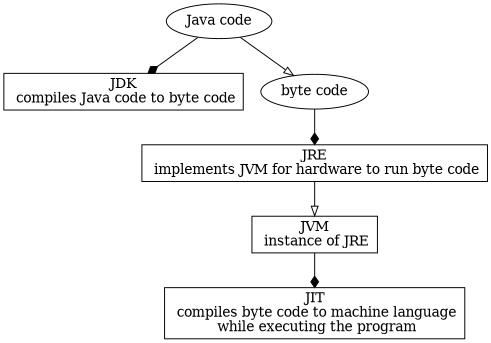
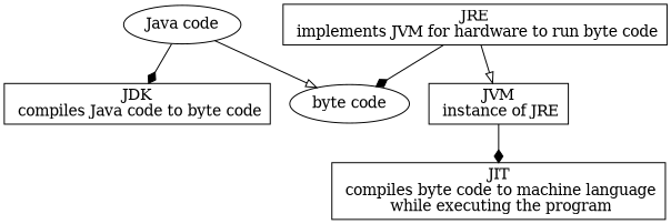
  digraph {
    node [shape=box]
    edge [arrowhead=diamond]
    n1 [label="Java code" shape=""]
    n2 [label="JDK\n compiles Java code to byte code"]
    n3 [label="byte code" shape=""]
    n4 [label="JRE\n implements JVM for hardware to run byte code"]
    n5 [label="JVM\n instance of JRE"]
    n6 [label="JIT\n compiles byte code to machine language\n while executing the program"]
    n1 -> n2
    n1 -> n3 [arrowhead=onormal]
-   n3 -> n4
+   n4 -> n3
    n4 -> n5 [arrowhead=onormal]
    n5 -> n6
  }
